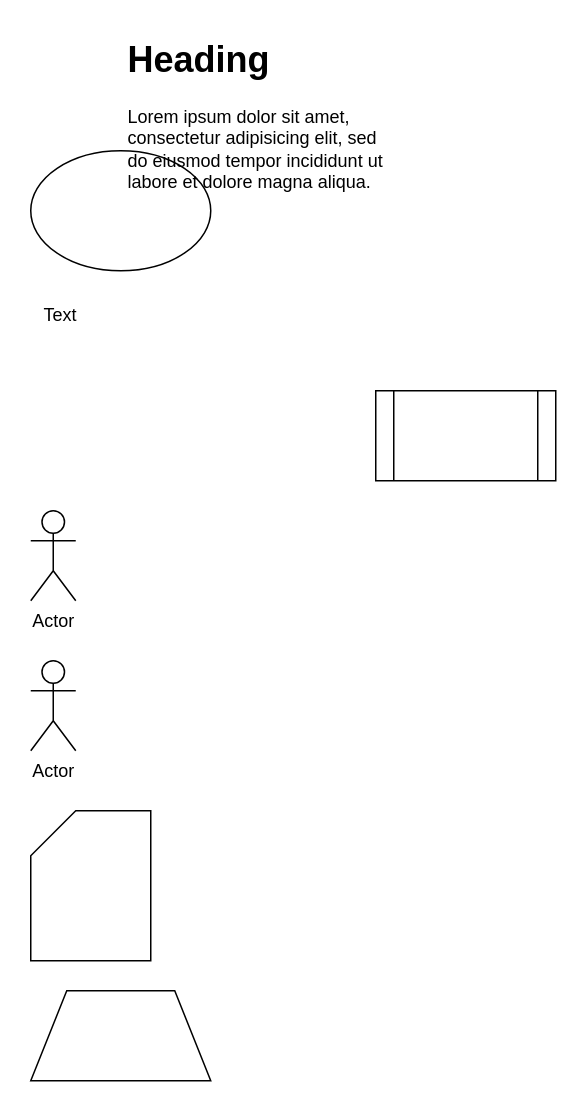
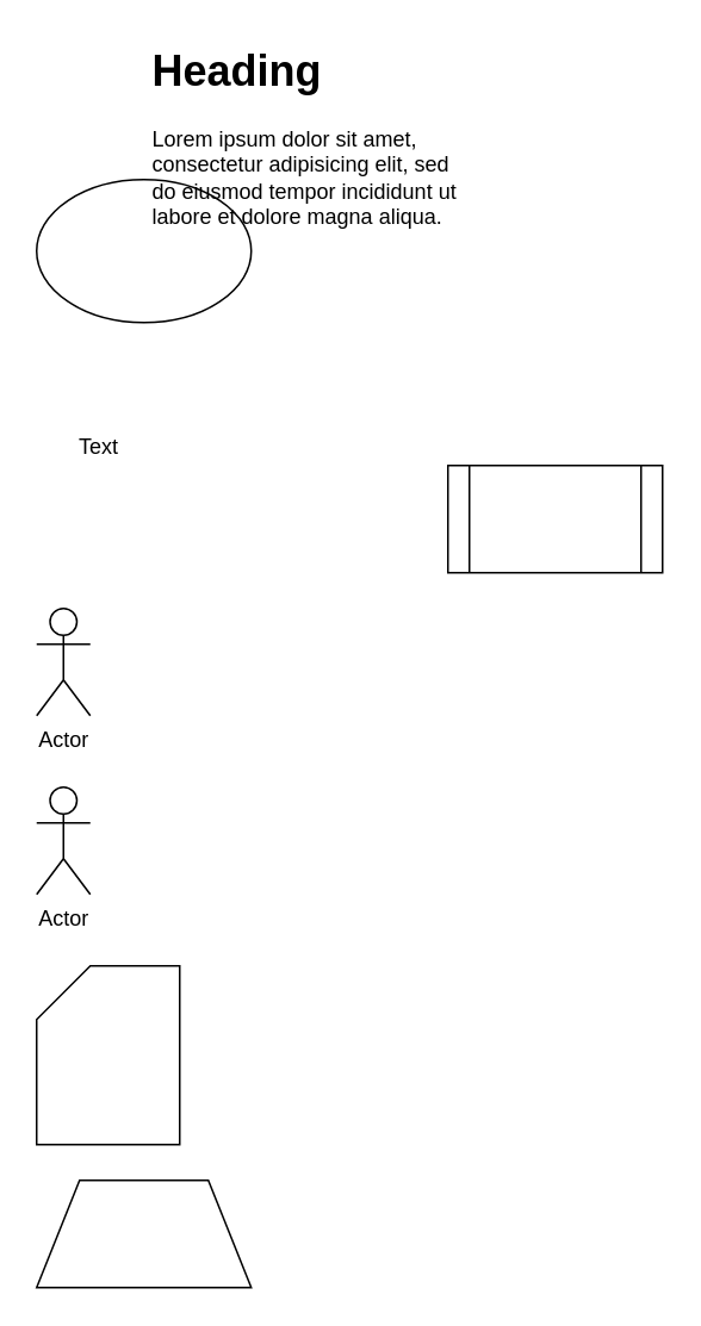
  <mxCell id="0" />
  <mxCell id="1" parent="0" />
  <mxCell id="2" value="" style="ellipse;whiteSpace=wrap;html=1;" vertex="1" parent="1"><mxGeometry x="20" y="100" width="120" height="80" as="geometry" /></mxCell>
  <mxCell id="3" value="&lt;h1&gt;Heading&lt;/h1&gt;&lt;p&gt;Lorem ipsum dolor sit amet, consectetur adipisicing elit, sed do eiusmod tempor incididunt ut labore et dolore magna aliqua.&lt;/p&gt;" style="text;html=1;strokeColor=none;fillColor=none;spacing=5;spacingTop=-20;whiteSpace=wrap;overflow=hidden;rounded=0;" vertex="1" parent="1"><mxGeometry x="80" y="20" width="190" height="120" as="geometry" /></mxCell>
- <mxCell id="4" value="Text" style="text;html=1;strokeColor=none;fillColor=none;align=center;verticalAlign=middle;whiteSpace=wrap;rounded=0;" vertex="1" parent="1"><mxGeometry x="20" y="200" width="40" height="20" as="geometry" /></mxCell>
+ <mxCell id="4" value="Text" style="text;html=1;strokeColor=none;fillColor=none;align=center;verticalAlign=middle;whiteSpace=wrap;rounded=0;" vertex="1" parent="1"><mxGeometry x="35" y="240" width="40" height="20" as="geometry" /></mxCell>
  <mxCell id="5" value="" style="shape=process;whiteSpace=wrap;html=1;backgroundOutline=1;" vertex="1" parent="1"><mxGeometry x="250" y="260" width="120" height="60" as="geometry" /></mxCell>
  <mxCell id="6" value="Actor" style="shape=umlActor;verticalLabelPosition=bottom;labelBackgroundColor=#ffffff;verticalAlign=top;html=1;outlineConnect=0;" vertex="1" parent="1"><mxGeometry x="20" y="340" width="30" height="60" as="geometry" /></mxCell>
  <mxCell id="7" value="Actor" style="shape=umlActor;verticalLabelPosition=bottom;labelBackgroundColor=#ffffff;verticalAlign=top;html=1;outlineConnect=0;" vertex="1" parent="1"><mxGeometry x="20" y="440" width="30" height="60" as="geometry" /></mxCell>
  <mxCell id="8" value="" style="shape=card;whiteSpace=wrap;html=1;" vertex="1" parent="1"><mxGeometry x="20" y="540" width="80" height="100" as="geometry" /></mxCell>
  <mxCell id="9" value="" style="shape=trapezoid;perimeter=trapezoidPerimeter;whiteSpace=wrap;html=1;" vertex="1" parent="1"><mxGeometry x="20" y="660" width="120" height="60" as="geometry" /></mxCell>
